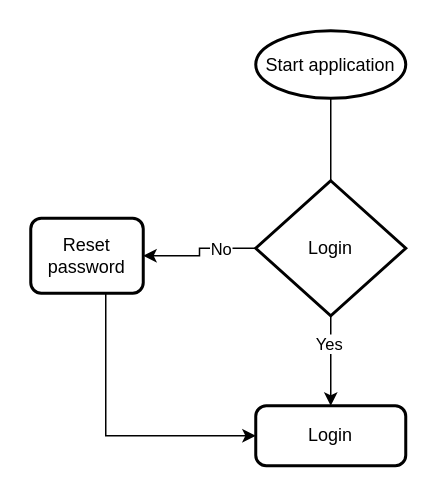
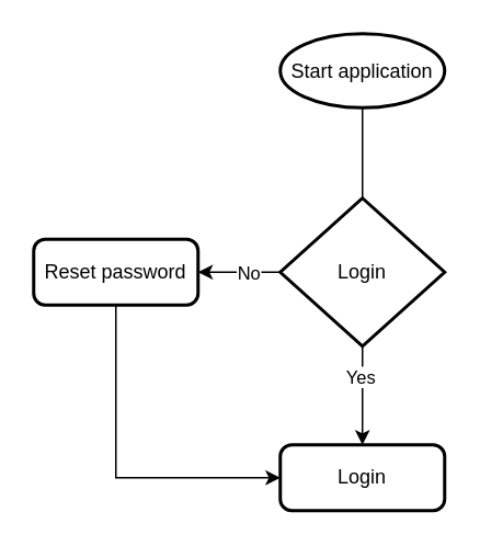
  <mxCell id="0" />
  <mxCell id="1" parent="0" />
  <mxCell id="2" value="" style="edgeStyle=orthogonalEdgeStyle;rounded=0;orthogonalLoop=1;jettySize=auto;html=1;" edge="1" parent="1" source="4" target="5"><mxGeometry relative="1" as="geometry" /></mxCell>
  <mxCell id="3" value="Yes" style="edgeLabel;html=1;align=center;verticalAlign=middle;resizable=0;points=[];" vertex="1" connectable="0" parent="2"><mxGeometry x="0.594" y="-2" relative="1" as="geometry"><mxPoint as="offset" /></mxGeometry></mxCell>
  <mxCell id="4" value="Start application" style="strokeWidth=2;html=1;shape=mxgraph.flowchart.start_1;whiteSpace=wrap;" vertex="1" parent="1"><mxGeometry x="170" y="20" width="100" height="45" as="geometry" /></mxCell>
  <mxCell id="5" value="Login" style="rounded=1;whiteSpace=wrap;html=1;absoluteArcSize=1;arcSize=14;strokeWidth=2;" vertex="1" parent="1"><mxGeometry x="170" y="270" width="100" height="40" as="geometry" /></mxCell>
  <mxCell id="6" value="" style="edgeStyle=orthogonalEdgeStyle;rounded=0;orthogonalLoop=1;jettySize=auto;html=1;" edge="1" parent="1" source="8" target="10"><mxGeometry relative="1" as="geometry" /></mxCell>
  <mxCell id="7" value="No" style="edgeLabel;html=1;align=center;verticalAlign=middle;resizable=0;points=[];" vertex="1" connectable="0" parent="6"><mxGeometry x="-0.744" y="-1" relative="1" as="geometry"><mxPoint x="-14" y="1" as="offset" /></mxGeometry></mxCell>
  <mxCell id="8" value="Login" style="strokeWidth=2;html=1;shape=mxgraph.flowchart.decision;whiteSpace=wrap;" vertex="1" parent="1"><mxGeometry x="170" y="120" width="100" height="90" as="geometry" /></mxCell>
  <mxCell id="9" style="edgeStyle=orthogonalEdgeStyle;rounded=0;orthogonalLoop=1;jettySize=auto;html=1;entryX=0;entryY=0.5;entryDx=0;entryDy=0;" edge="1" parent="1" source="10" target="5"><mxGeometry relative="1" as="geometry"><Array as="points"><mxPoint y="290" x="70" /></Array></mxGeometry></mxCell>
- <mxCell id="10" value="Reset password" style="rounded=1;whiteSpace=wrap;html=1;absoluteArcSize=1;arcSize=14;strokeWidth=2;" vertex="1" parent="1"><mxGeometry x="20" y="145" width="75" height="50" as="geometry" /></mxCell>
+ <mxCell id="10" value="Reset password" style="rounded=1;whiteSpace=wrap;html=1;absoluteArcSize=1;arcSize=14;strokeWidth=2;" vertex="1" parent="1"><mxGeometry x="20" y="145" width="100" height="40" as="geometry" /></mxCell>
